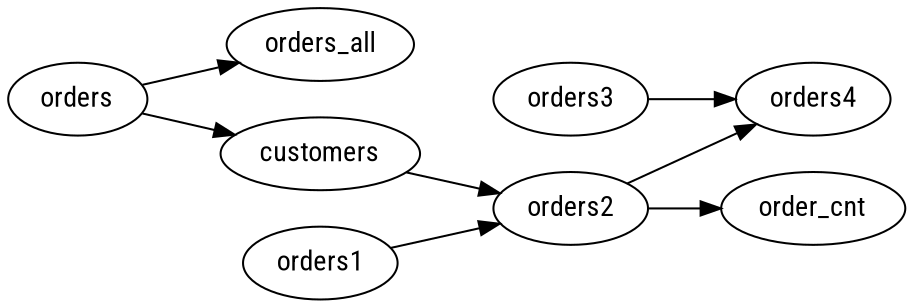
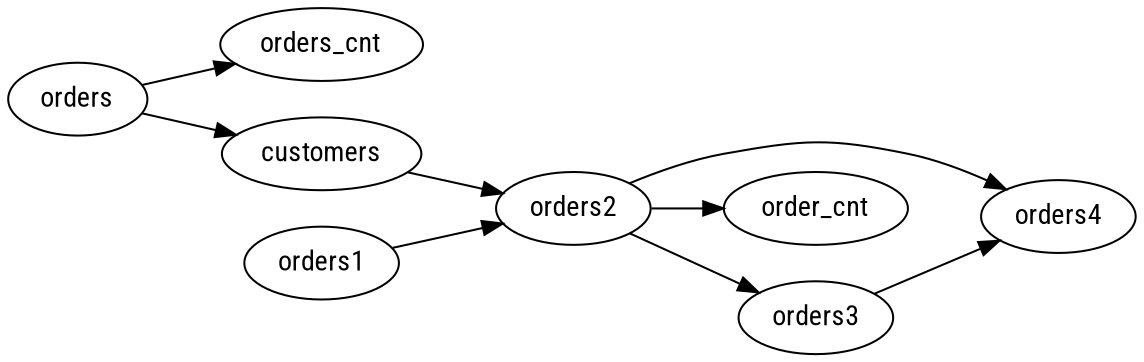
  digraph {
    fontname="Roboto Condensed"
    rankdir=LR
    node [fontname="Roboto Condensed"]
    edge [fontname="Roboto Condensed"]
    n1 [label=orders]
-   orders_all
+   orders_all [label=orders_cnt]
    n3 [label=customers]
    n4 [label=orders1]
    n5 [label=orders2]
    orders4
    order_cnt
    n8 [label=orders3]
    n1 -> orders_all
    n1 -> n3
    n3 -> n5
    n4 -> n5
    n5 -> orders4
    n5 -> order_cnt
+   n5 -> n8
    n8 -> orders4
  }
